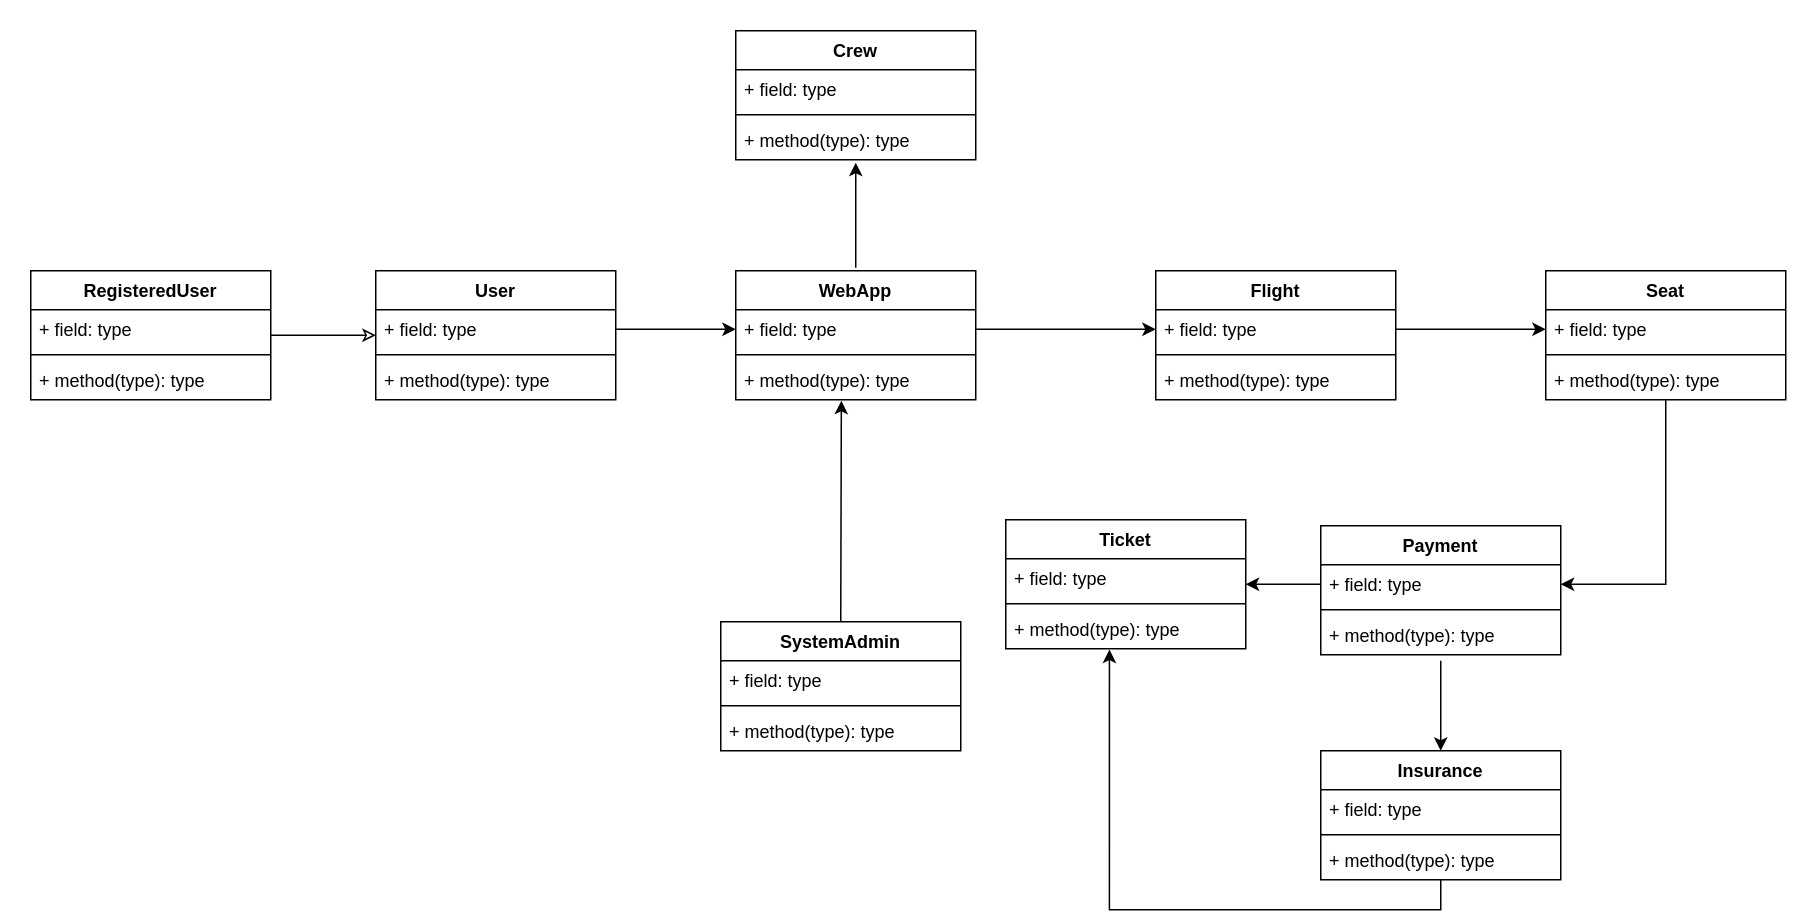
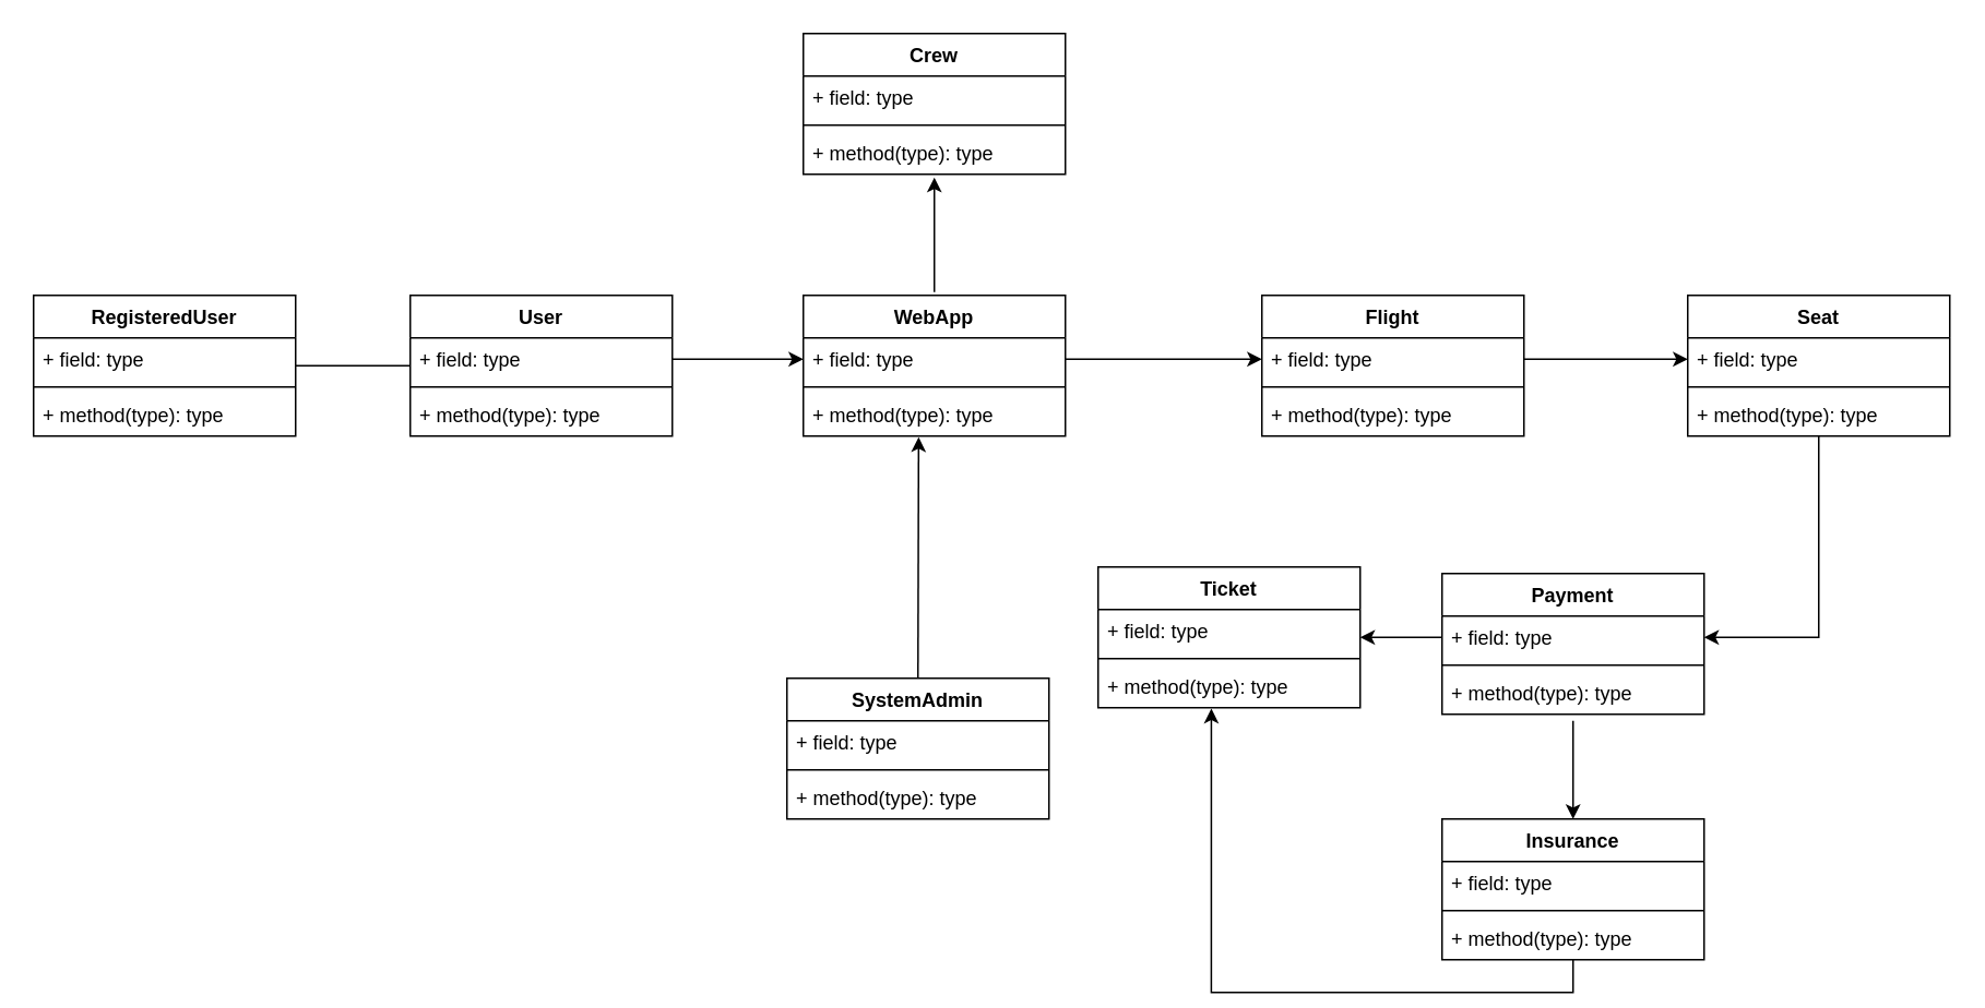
  <mxCell id="0" />
  <mxCell id="1" parent="0" />
  <mxCell id="2" value="User" style="swimlane;fontStyle=1;align=center;verticalAlign=top;childLayout=stackLayout;horizontal=1;startSize=26;horizontalStack=0;resizeParent=1;resizeParentMax=0;resizeLast=0;collapsible=1;marginBottom=0;whiteSpace=wrap;html=1;" parent="1" vertex="1"><mxGeometry x="250" y="180" width="160" height="86" as="geometry" /></mxCell>
  <mxCell id="3" value="+ field: type" style="text;strokeColor=none;fillColor=none;align=left;verticalAlign=top;spacingLeft=4;spacingRight=4;overflow=hidden;rotatable=0;points=[[0,0.5],[1,0.5]];portConstraint=eastwest;whiteSpace=wrap;html=1;" parent="2" vertex="1"><mxGeometry y="26" width="160" height="26" as="geometry" /></mxCell>
  <mxCell id="4" value="" style="line;strokeWidth=1;fillColor=none;align=left;verticalAlign=middle;spacingTop=-1;spacingLeft=3;spacingRight=3;rotatable=0;labelPosition=right;points=[];portConstraint=eastwest;strokeColor=inherit;" parent="2" vertex="1"><mxGeometry y="52" width="160" height="8" as="geometry" /></mxCell>
  <mxCell id="5" value="+ method(type): type" style="text;strokeColor=none;fillColor=none;align=left;verticalAlign=top;spacingLeft=4;spacingRight=4;overflow=hidden;rotatable=0;points=[[0,0.5],[1,0.5]];portConstraint=eastwest;whiteSpace=wrap;html=1;" parent="2" vertex="1"><mxGeometry y="60" width="160" height="26" as="geometry" /></mxCell>
- <mxCell id="6" style="edgeStyle=orthogonalEdgeStyle;rounded=0;orthogonalLoop=1;jettySize=auto;html=1;endArrow=classic;endFill=0;" parent="1" source="7" target="2" edge="1"><mxGeometry relative="1" as="geometry"><Array as="points"><mxPoint x="140" y="223" /></Array></mxGeometry></mxCell>
+ <mxCell id="6" style="edgeStyle=orthogonalEdgeStyle;rounded=0;orthogonalLoop=1;jettySize=auto;html=1;endArrow=none;endFill=0;" parent="1" source="7" target="2" edge="1"><mxGeometry relative="1" as="geometry"><Array as="points"><mxPoint x="140" y="223" /></Array></mxGeometry></mxCell>
  <mxCell id="7" value="RegisteredUser" style="swimlane;fontStyle=1;align=center;verticalAlign=top;childLayout=stackLayout;horizontal=1;startSize=26;horizontalStack=0;resizeParent=1;resizeParentMax=0;resizeLast=0;collapsible=1;marginBottom=0;whiteSpace=wrap;html=1;" parent="1" vertex="1"><mxGeometry x="20" y="180" width="160" height="86" as="geometry" /></mxCell>
  <mxCell id="8" value="+ field: type" style="text;strokeColor=none;fillColor=none;align=left;verticalAlign=top;spacingLeft=4;spacingRight=4;overflow=hidden;rotatable=0;points=[[0,0.5],[1,0.5]];portConstraint=eastwest;whiteSpace=wrap;html=1;" parent="7" vertex="1"><mxGeometry y="26" width="160" height="26" as="geometry" /></mxCell>
  <mxCell id="9" value="" style="line;strokeWidth=1;fillColor=none;align=left;verticalAlign=middle;spacingTop=-1;spacingLeft=3;spacingRight=3;rotatable=0;labelPosition=right;points=[];portConstraint=eastwest;strokeColor=inherit;" parent="7" vertex="1"><mxGeometry y="52" width="160" height="8" as="geometry" /></mxCell>
  <mxCell id="10" value="+ method(type): type" style="text;strokeColor=none;fillColor=none;align=left;verticalAlign=top;spacingLeft=4;spacingRight=4;overflow=hidden;rotatable=0;points=[[0,0.5],[1,0.5]];portConstraint=eastwest;whiteSpace=wrap;html=1;" parent="7" vertex="1"><mxGeometry y="60" width="160" height="26" as="geometry" /></mxCell>
  <mxCell id="11" style="edgeStyle=orthogonalEdgeStyle;rounded=0;orthogonalLoop=1;jettySize=auto;html=1;entryX=1;entryY=0.5;entryDx=0;entryDy=0;" edge="1" parent="1" target="39"><mxGeometry relative="1" as="geometry"><mxPoint x="1110" y="266" as="sourcePoint" /><mxPoint x="1040" y="375" as="targetPoint" /><Array as="points"><mxPoint x="1110" y="389" /></Array></mxGeometry></mxCell>
  <mxCell id="12" value="Seat" style="swimlane;fontStyle=1;align=center;verticalAlign=top;childLayout=stackLayout;horizontal=1;startSize=26;horizontalStack=0;resizeParent=1;resizeParentMax=0;resizeLast=0;collapsible=1;marginBottom=0;whiteSpace=wrap;html=1;" parent="1" vertex="1"><mxGeometry x="1030" y="180" width="160" height="86" as="geometry" /></mxCell>
  <mxCell id="13" value="+ field: type" style="text;strokeColor=none;fillColor=none;align=left;verticalAlign=top;spacingLeft=4;spacingRight=4;overflow=hidden;rotatable=0;points=[[0,0.5],[1,0.5]];portConstraint=eastwest;whiteSpace=wrap;html=1;" parent="12" vertex="1"><mxGeometry y="26" width="160" height="26" as="geometry" /></mxCell>
  <mxCell id="14" value="" style="line;strokeWidth=1;fillColor=none;align=left;verticalAlign=middle;spacingTop=-1;spacingLeft=3;spacingRight=3;rotatable=0;labelPosition=right;points=[];portConstraint=eastwest;strokeColor=inherit;" parent="12" vertex="1"><mxGeometry y="52" width="160" height="8" as="geometry" /></mxCell>
  <mxCell id="15" value="+ method(type): type" style="text;strokeColor=none;fillColor=none;align=left;verticalAlign=top;spacingLeft=4;spacingRight=4;overflow=hidden;rotatable=0;points=[[0,0.5],[1,0.5]];portConstraint=eastwest;whiteSpace=wrap;html=1;" parent="12" vertex="1"><mxGeometry y="60" width="160" height="26" as="geometry" /></mxCell>
  <mxCell id="16" value="Flight" style="swimlane;fontStyle=1;align=center;verticalAlign=top;childLayout=stackLayout;horizontal=1;startSize=26;horizontalStack=0;resizeParent=1;resizeParentMax=0;resizeLast=0;collapsible=1;marginBottom=0;whiteSpace=wrap;html=1;" parent="1" vertex="1"><mxGeometry x="770" y="180" width="160" height="86" as="geometry" /></mxCell>
  <mxCell id="17" value="+ field: type" style="text;strokeColor=none;fillColor=none;align=left;verticalAlign=top;spacingLeft=4;spacingRight=4;overflow=hidden;rotatable=0;points=[[0,0.5],[1,0.5]];portConstraint=eastwest;whiteSpace=wrap;html=1;" parent="16" vertex="1"><mxGeometry y="26" width="160" height="26" as="geometry" /></mxCell>
  <mxCell id="18" value="" style="line;strokeWidth=1;fillColor=none;align=left;verticalAlign=middle;spacingTop=-1;spacingLeft=3;spacingRight=3;rotatable=0;labelPosition=right;points=[];portConstraint=eastwest;strokeColor=inherit;" parent="16" vertex="1"><mxGeometry y="52" width="160" height="8" as="geometry" /></mxCell>
  <mxCell id="19" value="+ method(type): type" style="text;strokeColor=none;fillColor=none;align=left;verticalAlign=top;spacingLeft=4;spacingRight=4;overflow=hidden;rotatable=0;points=[[0,0.5],[1,0.5]];portConstraint=eastwest;whiteSpace=wrap;html=1;" parent="16" vertex="1"><mxGeometry y="60" width="160" height="26" as="geometry" /></mxCell>
  <mxCell id="20" value="SystemAdmin" style="swimlane;fontStyle=1;align=center;verticalAlign=top;childLayout=stackLayout;horizontal=1;startSize=26;horizontalStack=0;resizeParent=1;resizeParentMax=0;resizeLast=0;collapsible=1;marginBottom=0;whiteSpace=wrap;html=1;" parent="1" vertex="1"><mxGeometry x="480" y="414" width="160" height="86" as="geometry" /></mxCell>
  <mxCell id="21" value="+ field: type" style="text;strokeColor=none;fillColor=none;align=left;verticalAlign=top;spacingLeft=4;spacingRight=4;overflow=hidden;rotatable=0;points=[[0,0.5],[1,0.5]];portConstraint=eastwest;whiteSpace=wrap;html=1;" parent="20" vertex="1"><mxGeometry y="26" width="160" height="26" as="geometry" /></mxCell>
  <mxCell id="22" value="" style="line;strokeWidth=1;fillColor=none;align=left;verticalAlign=middle;spacingTop=-1;spacingLeft=3;spacingRight=3;rotatable=0;labelPosition=right;points=[];portConstraint=eastwest;strokeColor=inherit;" parent="20" vertex="1"><mxGeometry y="52" width="160" height="8" as="geometry" /></mxCell>
  <mxCell id="23" value="+ method(type): type" style="text;strokeColor=none;fillColor=none;align=left;verticalAlign=top;spacingLeft=4;spacingRight=4;overflow=hidden;rotatable=0;points=[[0,0.5],[1,0.5]];portConstraint=eastwest;whiteSpace=wrap;html=1;" parent="20" vertex="1"><mxGeometry y="60" width="160" height="26" as="geometry" /></mxCell>
  <mxCell id="24" style="edgeStyle=orthogonalEdgeStyle;rounded=0;orthogonalLoop=1;jettySize=auto;html=1;exitX=0.5;exitY=1;exitDx=0;exitDy=0;entryX=0.432;entryY=1.02;entryDx=0;entryDy=0;entryPerimeter=0;" edge="1" parent="1" source="25" target="32"><mxGeometry relative="1" as="geometry"><mxPoint x="740" y="440" as="targetPoint" /></mxGeometry></mxCell>
  <mxCell id="25" value="Insurance" style="swimlane;fontStyle=1;align=center;verticalAlign=top;childLayout=stackLayout;horizontal=1;startSize=26;horizontalStack=0;resizeParent=1;resizeParentMax=0;resizeLast=0;collapsible=1;marginBottom=0;whiteSpace=wrap;html=1;" parent="1" vertex="1"><mxGeometry x="880" y="500" width="160" height="86" as="geometry" /></mxCell>
  <mxCell id="26" value="+ field: type" style="text;strokeColor=none;fillColor=none;align=left;verticalAlign=top;spacingLeft=4;spacingRight=4;overflow=hidden;rotatable=0;points=[[0,0.5],[1,0.5]];portConstraint=eastwest;whiteSpace=wrap;html=1;" parent="25" vertex="1"><mxGeometry y="26" width="160" height="26" as="geometry" /></mxCell>
  <mxCell id="27" value="" style="line;strokeWidth=1;fillColor=none;align=left;verticalAlign=middle;spacingTop=-1;spacingLeft=3;spacingRight=3;rotatable=0;labelPosition=right;points=[];portConstraint=eastwest;strokeColor=inherit;" parent="25" vertex="1"><mxGeometry y="52" width="160" height="8" as="geometry" /></mxCell>
  <mxCell id="28" value="+ method(type): type" style="text;strokeColor=none;fillColor=none;align=left;verticalAlign=top;spacingLeft=4;spacingRight=4;overflow=hidden;rotatable=0;points=[[0,0.5],[1,0.5]];portConstraint=eastwest;whiteSpace=wrap;html=1;" parent="25" vertex="1"><mxGeometry y="60" width="160" height="26" as="geometry" /></mxCell>
  <mxCell id="29" value="Ticket" style="swimlane;fontStyle=1;align=center;verticalAlign=top;childLayout=stackLayout;horizontal=1;startSize=26;horizontalStack=0;resizeParent=1;resizeParentMax=0;resizeLast=0;collapsible=1;marginBottom=0;whiteSpace=wrap;html=1;" parent="1" vertex="1"><mxGeometry x="670" y="346" width="160" height="86" as="geometry" /></mxCell>
  <mxCell id="30" value="+ field: type" style="text;strokeColor=none;fillColor=none;align=left;verticalAlign=top;spacingLeft=4;spacingRight=4;overflow=hidden;rotatable=0;points=[[0,0.5],[1,0.5]];portConstraint=eastwest;whiteSpace=wrap;html=1;" parent="29" vertex="1"><mxGeometry y="26" width="160" height="26" as="geometry" /></mxCell>
  <mxCell id="31" value="" style="line;strokeWidth=1;fillColor=none;align=left;verticalAlign=middle;spacingTop=-1;spacingLeft=3;spacingRight=3;rotatable=0;labelPosition=right;points=[];portConstraint=eastwest;strokeColor=inherit;" parent="29" vertex="1"><mxGeometry y="52" width="160" height="8" as="geometry" /></mxCell>
  <mxCell id="32" value="+ method(type): type" style="text;strokeColor=none;fillColor=none;align=left;verticalAlign=top;spacingLeft=4;spacingRight=4;overflow=hidden;rotatable=0;points=[[0,0.5],[1,0.5]];portConstraint=eastwest;whiteSpace=wrap;html=1;" parent="29" vertex="1"><mxGeometry y="60" width="160" height="26" as="geometry" /></mxCell>
  <mxCell id="33" value="" style="edgeStyle=orthogonalEdgeStyle;rounded=0;orthogonalLoop=1;jettySize=auto;html=1;" edge="1" parent="1"><mxGeometry relative="1" as="geometry"><mxPoint x="570" y="178" as="sourcePoint" /><mxPoint x="570" y="108" as="targetPoint" /></mxGeometry></mxCell>
  <mxCell id="34" value="Crew" style="swimlane;fontStyle=1;align=center;verticalAlign=top;childLayout=stackLayout;horizontal=1;startSize=26;horizontalStack=0;resizeParent=1;resizeParentMax=0;resizeLast=0;collapsible=1;marginBottom=0;whiteSpace=wrap;html=1;" parent="1" vertex="1"><mxGeometry x="490" y="20" width="160" height="86" as="geometry" /></mxCell>
  <mxCell id="35" value="+ field: type" style="text;strokeColor=none;fillColor=none;align=left;verticalAlign=top;spacingLeft=4;spacingRight=4;overflow=hidden;rotatable=0;points=[[0,0.5],[1,0.5]];portConstraint=eastwest;whiteSpace=wrap;html=1;" parent="34" vertex="1"><mxGeometry y="26" width="160" height="26" as="geometry" /></mxCell>
  <mxCell id="36" value="" style="line;strokeWidth=1;fillColor=none;align=left;verticalAlign=middle;spacingTop=-1;spacingLeft=3;spacingRight=3;rotatable=0;labelPosition=right;points=[];portConstraint=eastwest;strokeColor=inherit;" parent="34" vertex="1"><mxGeometry y="52" width="160" height="8" as="geometry" /></mxCell>
  <mxCell id="37" value="+ method(type): type" style="text;strokeColor=none;fillColor=none;align=left;verticalAlign=top;spacingLeft=4;spacingRight=4;overflow=hidden;rotatable=0;points=[[0,0.5],[1,0.5]];portConstraint=eastwest;whiteSpace=wrap;html=1;" parent="34" vertex="1"><mxGeometry y="60" width="160" height="26" as="geometry" /></mxCell>
  <mxCell id="38" value="Payment" style="swimlane;fontStyle=1;align=center;verticalAlign=top;childLayout=stackLayout;horizontal=1;startSize=26;horizontalStack=0;resizeParent=1;resizeParentMax=0;resizeLast=0;collapsible=1;marginBottom=0;whiteSpace=wrap;html=1;points=[[0,0,0,0,0],[0,0.25,0,0,0],[0,0.5,0,0,0],[0,0.75,0,0,0],[0,1,0,0,0],[0.25,0,0,0,0],[0.25,1,0,0,0],[0.5,0,0,0,0],[0.5,1,0,0,0],[0.75,0,0,0,0],[0.75,1,0,0,0],[1,0,0,0,0],[1,0.25,0,0,0],[1,0.5,0,0,0],[1,0.75,0,0,0],[1,1,0,0,0]];" parent="1" vertex="1"><mxGeometry x="880" y="350" width="160" height="86" as="geometry" /></mxCell>
  <mxCell id="39" value="+ field: type" style="text;strokeColor=none;fillColor=none;align=left;verticalAlign=top;spacingLeft=4;spacingRight=4;overflow=hidden;rotatable=0;points=[[0,0.5],[1,0.5]];portConstraint=eastwest;whiteSpace=wrap;html=1;" parent="38" vertex="1"><mxGeometry y="26" width="160" height="26" as="geometry" /></mxCell>
  <mxCell id="40" value="" style="line;strokeWidth=1;fillColor=none;align=left;verticalAlign=middle;spacingTop=-1;spacingLeft=3;spacingRight=3;rotatable=0;labelPosition=right;points=[];portConstraint=eastwest;strokeColor=inherit;" parent="38" vertex="1"><mxGeometry y="52" width="160" height="8" as="geometry" /></mxCell>
  <mxCell id="41" value="+ method(type): type" style="text;strokeColor=none;fillColor=none;align=left;verticalAlign=top;spacingLeft=4;spacingRight=4;overflow=hidden;rotatable=0;points=[[0,0.5],[1,0.5]];portConstraint=eastwest;whiteSpace=wrap;html=1;" parent="38" vertex="1"><mxGeometry y="60" width="160" height="26" as="geometry" /></mxCell>
  <mxCell id="42" value="WebApp" style="swimlane;fontStyle=1;align=center;verticalAlign=top;childLayout=stackLayout;horizontal=1;startSize=26;horizontalStack=0;resizeParent=1;resizeParentMax=0;resizeLast=0;collapsible=1;marginBottom=0;whiteSpace=wrap;html=1;" vertex="1" parent="1"><mxGeometry x="490" y="180" width="160" height="86" as="geometry" /></mxCell>
  <mxCell id="43" value="+ field: type" style="text;strokeColor=none;fillColor=none;align=left;verticalAlign=top;spacingLeft=4;spacingRight=4;overflow=hidden;rotatable=0;points=[[0,0.5],[1,0.5]];portConstraint=eastwest;whiteSpace=wrap;html=1;" vertex="1" parent="42"><mxGeometry y="26" width="160" height="26" as="geometry" /></mxCell>
  <mxCell id="44" value="" style="line;strokeWidth=1;fillColor=none;align=left;verticalAlign=middle;spacingTop=-1;spacingLeft=3;spacingRight=3;rotatable=0;labelPosition=right;points=[];portConstraint=eastwest;strokeColor=inherit;" vertex="1" parent="42"><mxGeometry y="52" width="160" height="8" as="geometry" /></mxCell>
  <mxCell id="45" value="+ method(type): type" style="text;strokeColor=none;fillColor=none;align=left;verticalAlign=top;spacingLeft=4;spacingRight=4;overflow=hidden;rotatable=0;points=[[0,0.5],[1,0.5]];portConstraint=eastwest;whiteSpace=wrap;html=1;" vertex="1" parent="42"><mxGeometry y="60" width="160" height="26" as="geometry" /></mxCell>
  <mxCell id="46" value="" style="edgeStyle=orthogonalEdgeStyle;rounded=0;orthogonalLoop=1;jettySize=auto;html=1;entryX=0;entryY=0.5;entryDx=0;entryDy=0;" edge="1" parent="1" source="3" target="43"><mxGeometry relative="1" as="geometry" /></mxCell>
  <mxCell id="47" value="" style="endArrow=classic;html=1;rounded=0;entryX=0.44;entryY=1.026;entryDx=0;entryDy=0;entryPerimeter=0;exitX=0.5;exitY=0;exitDx=0;exitDy=0;" edge="1" parent="1" source="20" target="45"><mxGeometry width="50" height="50" relative="1" as="geometry"><mxPoint x="560" y="420" as="sourcePoint" /><mxPoint x="580" y="260" as="targetPoint" /></mxGeometry></mxCell>
  <mxCell id="48" style="edgeStyle=orthogonalEdgeStyle;rounded=0;orthogonalLoop=1;jettySize=auto;html=1;exitX=1;exitY=0.5;exitDx=0;exitDy=0;entryX=0;entryY=0.5;entryDx=0;entryDy=0;" edge="1" parent="1" source="43" target="17"><mxGeometry relative="1" as="geometry" /></mxCell>
  <mxCell id="49" style="edgeStyle=orthogonalEdgeStyle;rounded=0;orthogonalLoop=1;jettySize=auto;html=1;exitX=1;exitY=0.5;exitDx=0;exitDy=0;entryX=0;entryY=0.5;entryDx=0;entryDy=0;" edge="1" parent="1" source="17" target="13"><mxGeometry relative="1" as="geometry" /></mxCell>
  <mxCell id="50" style="edgeStyle=orthogonalEdgeStyle;rounded=0;orthogonalLoop=1;jettySize=auto;html=1;exitX=0;exitY=0.5;exitDx=0;exitDy=0;entryX=1;entryY=0.5;entryDx=0;entryDy=0;" edge="1" parent="1" source="39" target="29"><mxGeometry relative="1" as="geometry" /></mxCell>
  <mxCell id="51" value="" style="endArrow=classic;html=1;rounded=0;" edge="1" parent="1"><mxGeometry width="50" height="50" relative="1" as="geometry"><mxPoint x="960" y="440" as="sourcePoint" /><mxPoint x="960" y="500" as="targetPoint" /></mxGeometry></mxCell>
